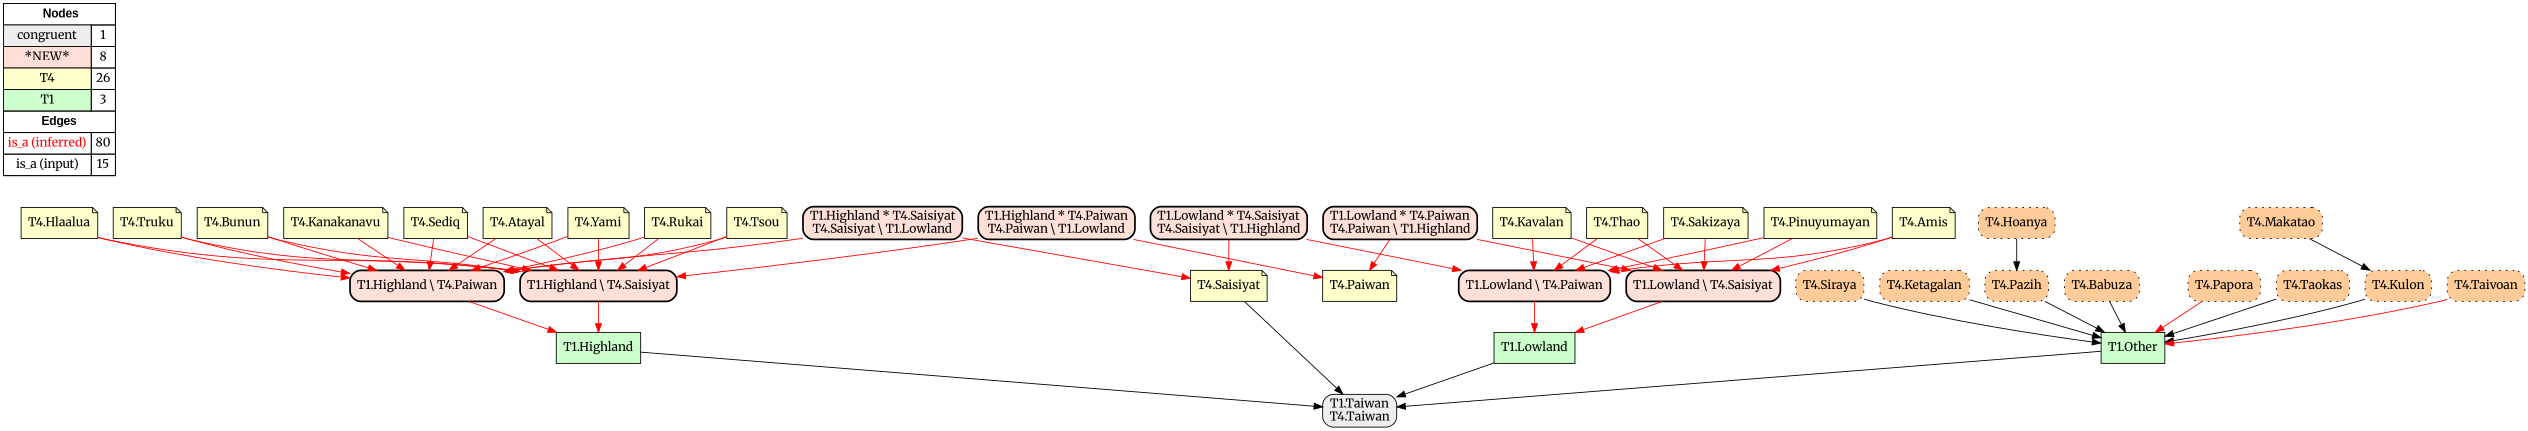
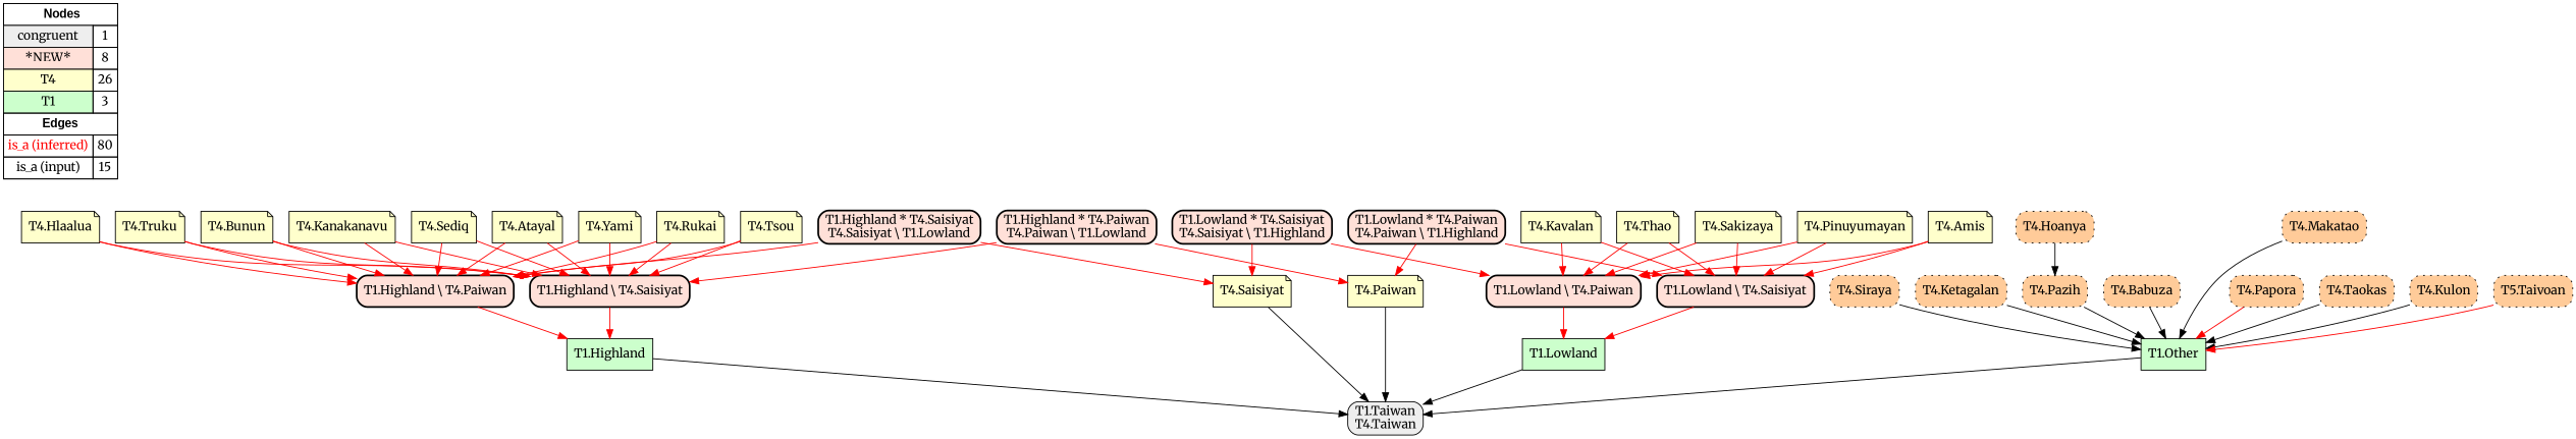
  digraph {
    fontname=Merriweather
    rankdir=TB
    node [fillcolor="#FFFFCC" fontname=Merriweather shape=box style=filled]
    edge [arrowhead=normal color="#FF0000" constraint=true fontname=Merriweather penwidth=1 style=solid]
    n1 [fillcolor=white label=<   <TABLE BORDER="0" CELLBORDER="1" CELLSPACING="0" CELLPADDING="4">  <TR> <TD COLSPAN="2"><font face="Arial Black"> Nodes</font></TD> </TR>  <TR>   <TD bgcolor="#EEEEEE" fontname="helvetica">congruent</TD>   <TD>1</TD>   </TR>  <TR>   <TD bgcolor="#FFE0D8" fontname="helvetica">*NEW*</TD>   <TD>8</TD>   </TR>  <TR>   <TD bgcolor="#FFFFCC" fontname="helvetica">T4</TD>   <TD>26</TD>   </TR>  <TR>   <TD bgcolor="#CCFFCC" fontname="helvetica">T1</TD>   <TD>3</TD>   </TR>  <TR> <TD COLSPAN="2"><font face = "Arial Black"> Edges </font></TD> </TR>  <TR>   <TD><font color ="#FF0000">is_a (inferred)</font></TD><TD>80</TD> </TR> <TR>   <TD><font color ="#000000">is_a (input)</font></TD><TD>15</TD> </TR> </TABLE>   > margin=0]
    "T1.Taiwan\nT4.Taiwan" [fillcolor="#EEEEEE" style="filled,rounded"]
    "T1.Highland \\ T4.Saisiyat" [fillcolor="#FFE0D8" style="filled,rounded,bold"]
    "T1.Highland" [fillcolor="#CCFFCC"]
    "T1.Lowland * T4.Paiwan\nT4.Paiwan \\ T1.Highland" [fillcolor="#FFE0D8" style="filled,rounded,bold"]
    "T1.Lowland \\ T4.Saisiyat" [fillcolor="#FFE0D8" style="filled,rounded,bold"]
    "T4.Paiwan" [shape=note]
    "T1.Lowland" [fillcolor="#CCFFCC"]
    "T1.Lowland * T4.Saisiyat\nT4.Saisiyat \\ T1.Highland" [fillcolor="#FFE0D8" style="filled,rounded,bold"]
    "T1.Lowland \\ T4.Paiwan" [fillcolor="#FFE0D8" style="filled,rounded,bold"]
    "T4.Saisiyat" [shape=note]
    "T1.Highland * T4.Saisiyat\nT4.Saisiyat \\ T1.Lowland" [fillcolor="#FFE0D8" style="filled,rounded,bold"]
    "T1.Highland \\ T4.Paiwan" [fillcolor="#FFE0D8" style="filled,rounded,bold"]
    "T1.Highland * T4.Paiwan\nT4.Paiwan \\ T1.Lowland" [fillcolor="#FFE0D8" style="filled,rounded,bold"]
    "T4.Thao" [shape=note]
    "T4.Kanakanavu" [shape=note]
    "T4.Sediq" [shape=note]
    "T4.Sakizaya" [shape=note]
    "T4.Atayal" [shape=note]
    "T4.Pinuyumayan" [shape=note]
    "T4.Yami" [shape=note]
    "T4.Rukai" [shape=note]
    "T4.Tsou" [shape=note]
    "T4.Hlaalua" [shape=note]
    "T4.Amis" [shape=note]
    "T4.Truku" [shape=note]
    "T4.Bunun" [shape=note]
    "T4.Kavalan" [shape=note]
    "T4.Siraya" [fillcolor="#FFCB99" style="filled,rounded,dotted"]
    "T1.Other" [fillcolor="#CCFFCC"]
    "T4.Ketagalan" [fillcolor="#FFCB99" style="filled,rounded,dotted"]
    "T4.Pazih" [fillcolor="#FFCB99" style="filled,rounded,dotted"]
    "T4.Babuza" [fillcolor="#FFCB99" style="filled,rounded,dotted"]
    "T4.Kulon" [fillcolor="#FFCB99" style="filled,rounded,dotted"]
    "T4.Papora" [fillcolor="#FFCB99" style="filled,rounded,dotted"]
    "T4.Taokas" [fillcolor="#FFCB99" style="filled,rounded,dotted"]
    "T4.Makatao" [fillcolor="#FFCB99" style="filled,rounded,dotted"]
    "T4.Hoanya" [fillcolor="#FFCB99" style="filled,rounded,dotted"]
-   "T4.Taivoan" [fillcolor="#FFCB99" style="filled,rounded,dotted"]
+   "T4.Taivoan" [fillcolor="#FFCB99" style="filled,rounded,dotted" label="T5.Taivoan"]
    subgraph sub_1 {
      rank=source
      n1
    }
    "T1.Highland \\ T4.Saisiyat" -> "T1.Highland"
    "T1.Highland" -> "T1.Taiwan\nT4.Taiwan" [color="#000000"]
    "T1.Lowland * T4.Paiwan\nT4.Paiwan \\ T1.Highland" -> "T1.Lowland \\ T4.Saisiyat"
    "T1.Lowland * T4.Paiwan\nT4.Paiwan \\ T1.Highland" -> "T4.Paiwan"
    "T1.Lowland \\ T4.Saisiyat" -> "T1.Lowland"
+   "T4.Paiwan" -> "T1.Taiwan\nT4.Taiwan" [color="#000000"]
    "T1.Lowland" -> "T1.Taiwan\nT4.Taiwan" [color="#000000"]
    "T1.Lowland * T4.Saisiyat\nT4.Saisiyat \\ T1.Highland" -> "T1.Lowland \\ T4.Paiwan"
    "T1.Lowland * T4.Saisiyat\nT4.Saisiyat \\ T1.Highland" -> "T4.Saisiyat"
    "T1.Lowland \\ T4.Paiwan" -> "T1.Lowland"
    "T4.Saisiyat" -> "T1.Taiwan\nT4.Taiwan" [color="#000000"]
    "T1.Highland * T4.Saisiyat\nT4.Saisiyat \\ T1.Lowland" -> "T4.Saisiyat"
    "T1.Highland * T4.Saisiyat\nT4.Saisiyat \\ T1.Lowland" -> "T1.Highland \\ T4.Paiwan"
    "T1.Highland \\ T4.Paiwan" -> "T1.Highland"
    "T1.Highland * T4.Paiwan\nT4.Paiwan \\ T1.Lowland" -> "T1.Highland \\ T4.Saisiyat"
    "T1.Highland * T4.Paiwan\nT4.Paiwan \\ T1.Lowland" -> "T4.Paiwan"
    "T4.Thao" -> "T1.Lowland \\ T4.Saisiyat"
    "T4.Thao" -> "T1.Lowland \\ T4.Paiwan"
    "T4.Kanakanavu" -> "T1.Highland \\ T4.Saisiyat"
    "T4.Kanakanavu" -> "T1.Highland \\ T4.Paiwan"
    "T4.Sediq" -> "T1.Highland \\ T4.Saisiyat"
    "T4.Sediq" -> "T1.Highland \\ T4.Paiwan"
    "T4.Sakizaya" -> "T1.Lowland \\ T4.Saisiyat"
    "T4.Sakizaya" -> "T1.Lowland \\ T4.Paiwan"
    "T4.Atayal" -> "T1.Highland \\ T4.Saisiyat"
    "T4.Atayal" -> "T1.Highland \\ T4.Paiwan"
    "T4.Pinuyumayan" -> "T1.Lowland \\ T4.Saisiyat"
    "T4.Pinuyumayan" -> "T1.Lowland \\ T4.Paiwan"
    "T4.Yami" -> "T1.Highland \\ T4.Saisiyat"
    "T4.Yami" -> "T1.Highland \\ T4.Paiwan"
    "T4.Rukai" -> "T1.Highland \\ T4.Saisiyat"
    "T4.Rukai" -> "T1.Highland \\ T4.Paiwan"
    "T4.Tsou" -> "T1.Highland \\ T4.Saisiyat"
    "T4.Tsou" -> "T1.Highland \\ T4.Paiwan"
    "T4.Hlaalua" -> "T1.Highland \\ T4.Saisiyat"
    "T4.Hlaalua" -> "T1.Highland \\ T4.Paiwan"
    "T4.Amis" -> "T1.Lowland \\ T4.Saisiyat"
    "T4.Amis" -> "T1.Lowland \\ T4.Paiwan"
    "T4.Truku" -> "T1.Highland \\ T4.Saisiyat"
    "T4.Truku" -> "T1.Highland \\ T4.Paiwan"
    "T4.Bunun" -> "T1.Highland \\ T4.Saisiyat"
    "T4.Bunun" -> "T1.Highland \\ T4.Paiwan"
    "T4.Kavalan" -> "T1.Lowland \\ T4.Saisiyat"
    "T4.Kavalan" -> "T1.Lowland \\ T4.Paiwan"
    "T4.Siraya" -> "T1.Other" [color="#000000"]
    "T1.Other" -> "T1.Taiwan\nT4.Taiwan" [color="#000000"]
    "T4.Ketagalan" -> "T1.Other" [color="#000000"]
    "T4.Pazih" -> "T1.Other" [color="#000000"]
    "T4.Babuza" -> "T1.Other" [color="#000000"]
    "T4.Kulon" -> "T1.Other" [color="#000000"]
    "T4.Papora" -> "T1.Other"
    "T4.Taokas" -> "T1.Other" [color="#000000"]
-   "T4.Makatao" -> "T4.Kulon" [color="#000000"]
+   "T4.Makatao" -> "T1.Other" [color="#000000"]
    "T4.Hoanya" -> "T4.Pazih" [color="#000000"]
    "T4.Taivoan" -> "T1.Other"
  }
